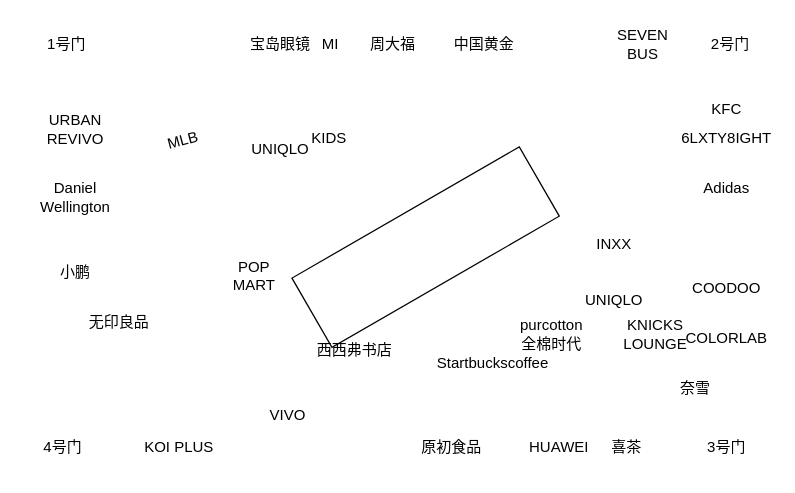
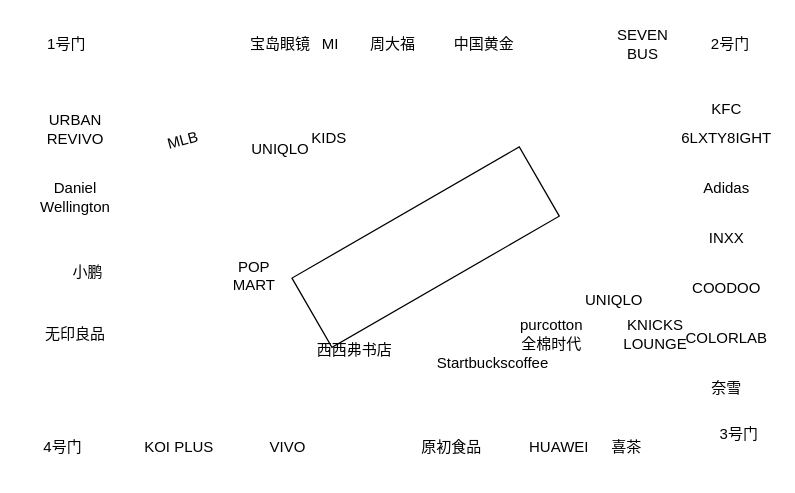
  <mxCell id="0" />
  <mxCell id="1" parent="0" />
  <mxCell id="2" value="1号门" style="text;html=1;strokeColor=none;fillColor=none;align=center;verticalAlign=middle;whiteSpace=wrap;rounded=0;" parent="1" vertex="1"><mxGeometry x="23" y="20" width="60" height="30" as="geometry" /></mxCell>
  <mxCell id="3" value="2号门" style="text;html=1;strokeColor=none;fillColor=none;align=center;verticalAlign=middle;whiteSpace=wrap;rounded=0;" parent="1" vertex="1"><mxGeometry x="554" y="20" width="60" height="30" as="geometry" /></mxCell>
  <mxCell id="4" value="4号门" style="text;html=1;strokeColor=none;fillColor=none;align=center;verticalAlign=middle;whiteSpace=wrap;rounded=0;" parent="1" vertex="1"><mxGeometry x="20" y="342" width="60" height="30" as="geometry" /></mxCell>
- <mxCell id="5" value="3号门" style="text;html=1;strokeColor=none;fillColor=none;align=center;verticalAlign=middle;whiteSpace=wrap;rounded=0;" parent="1" vertex="1"><mxGeometry x="551" y="342" width="60" height="30" as="geometry" /></mxCell>
+ <mxCell id="5" value="3号门" style="text;html=1;strokeColor=none;fillColor=none;align=center;verticalAlign=middle;whiteSpace=wrap;rounded=0;" parent="1" vertex="1"><mxGeometry x="561" y="332" width="60" height="30" as="geometry" /></mxCell>
  <mxCell id="6" value="URBAN REVIVO" style="text;html=1;strokeColor=none;fillColor=none;align=center;verticalAlign=middle;whiteSpace=wrap;rounded=0;" parent="1" vertex="1"><mxGeometry x="30" y="88" width="60" height="30" as="geometry" /></mxCell>
  <mxCell id="7" value="Daniel &lt;br&gt;Wellington" style="text;html=1;strokeColor=none;fillColor=none;align=center;verticalAlign=middle;whiteSpace=wrap;rounded=0;" parent="1" vertex="1"><mxGeometry x="30" y="142" width="60" height="30" as="geometry" /></mxCell>
- <mxCell id="8" value="小鹏" style="text;html=1;strokeColor=none;fillColor=none;align=center;verticalAlign=middle;whiteSpace=wrap;rounded=0;" parent="1" vertex="1"><mxGeometry x="30" y="202" width="60" height="30" as="geometry" /></mxCell>
- <mxCell id="9" value="无印良品" style="text;html=1;strokeColor=none;fillColor=none;align=center;verticalAlign=middle;whiteSpace=wrap;rounded=0;" parent="1" vertex="1"><mxGeometry x="65" y="242" width="60" height="30" as="geometry" /></mxCell>
+ <mxCell id="8" value="小鹏" style="text;html=1;strokeColor=none;fillColor=none;align=center;verticalAlign=middle;whiteSpace=wrap;rounded=0;" parent="1" vertex="1"><mxGeometry x="40" y="202" width="60" height="30" as="geometry" /></mxCell>
+ <mxCell id="9" value="无印良品" style="text;html=1;strokeColor=none;fillColor=none;align=center;verticalAlign=middle;whiteSpace=wrap;rounded=0;" parent="1" vertex="1"><mxGeometry x="30" y="252" width="60" height="30" as="geometry" /></mxCell>
  <mxCell id="10" value="KOI PLUS" style="text;html=1;strokeColor=none;fillColor=none;align=center;verticalAlign=middle;whiteSpace=wrap;rounded=0;" parent="1" vertex="1"><mxGeometry x="113" y="342" width="60" height="30" as="geometry" /></mxCell>
- <mxCell id="11" value="VIVO" style="text;html=1;strokeColor=none;fillColor=none;align=center;verticalAlign=middle;whiteSpace=wrap;rounded=0;" parent="1" vertex="1"><mxGeometry x="200" y="317" width="60" height="30" as="geometry" /></mxCell>
+ <mxCell id="11" value="VIVO" style="text;html=1;strokeColor=none;fillColor=none;align=center;verticalAlign=middle;whiteSpace=wrap;rounded=0;" parent="1" vertex="1"><mxGeometry x="200" y="342" width="60" height="30" as="geometry" /></mxCell>
  <mxCell id="12" value="原初食品" style="text;html=1;strokeColor=none;fillColor=none;align=center;verticalAlign=middle;whiteSpace=wrap;rounded=0;" parent="1" vertex="1"><mxGeometry x="331" y="342" width="60" height="30" as="geometry" /></mxCell>
  <mxCell id="13" value="HUAWEI" style="text;html=1;strokeColor=none;fillColor=none;align=center;verticalAlign=middle;whiteSpace=wrap;rounded=0;" parent="1" vertex="1"><mxGeometry x="417" y="342" width="60" height="30" as="geometry" /></mxCell>
  <mxCell id="14" value="喜茶" style="text;html=1;strokeColor=none;fillColor=none;align=center;verticalAlign=middle;whiteSpace=wrap;rounded=0;" parent="1" vertex="1"><mxGeometry x="471" y="342" width="60" height="30" as="geometry" /></mxCell>
- <mxCell id="15" value="奈雪" style="text;html=1;strokeColor=none;fillColor=none;align=center;verticalAlign=middle;whiteSpace=wrap;rounded=0;" parent="1" vertex="1"><mxGeometry x="526" y="295" width="60" height="30" as="geometry" /></mxCell>
+ <mxCell id="15" value="奈雪" style="text;html=1;strokeColor=none;fillColor=none;align=center;verticalAlign=middle;whiteSpace=wrap;rounded=0;" parent="1" vertex="1"><mxGeometry x="551" y="295" width="60" height="30" as="geometry" /></mxCell>
  <mxCell id="16" value="COLORLAB" style="text;html=1;strokeColor=none;fillColor=none;align=center;verticalAlign=middle;whiteSpace=wrap;rounded=0;" parent="1" vertex="1"><mxGeometry x="551" y="255" width="60" height="30" as="geometry" /></mxCell>
  <mxCell id="17" value="COODOO" style="text;html=1;strokeColor=none;fillColor=none;align=center;verticalAlign=middle;whiteSpace=wrap;rounded=0;" parent="1" vertex="1"><mxGeometry x="551" y="215" width="60" height="30" as="geometry" /></mxCell>
- <mxCell id="18" value="INXX" style="text;html=1;strokeColor=none;fillColor=none;align=center;verticalAlign=middle;whiteSpace=wrap;rounded=0;" parent="1" vertex="1"><mxGeometry x="461" y="180" width="60" height="30" as="geometry" /></mxCell>
+ <mxCell id="18" value="INXX" style="text;html=1;strokeColor=none;fillColor=none;align=center;verticalAlign=middle;whiteSpace=wrap;rounded=0;" parent="1" vertex="1"><mxGeometry x="551" y="175" width="60" height="30" as="geometry" /></mxCell>
  <mxCell id="19" value="Adidas" style="text;html=1;strokeColor=none;fillColor=none;align=center;verticalAlign=middle;whiteSpace=wrap;rounded=0;" parent="1" vertex="1"><mxGeometry x="551" y="135" width="60" height="30" as="geometry" /></mxCell>
  <mxCell id="20" value="6LXTY8IGHT" style="text;html=1;strokeColor=none;fillColor=none;align=center;verticalAlign=middle;whiteSpace=wrap;rounded=0;" parent="1" vertex="1"><mxGeometry x="551" y="95" width="60" height="30" as="geometry" /></mxCell>
  <mxCell id="21" value="KFC" style="text;html=1;strokeColor=none;fillColor=none;align=center;verticalAlign=middle;whiteSpace=wrap;rounded=0;" parent="1" vertex="1"><mxGeometry x="551" y="72" width="60" height="30" as="geometry" /></mxCell>
  <mxCell id="22" value="SEVEN BUS" style="text;html=1;strokeColor=none;fillColor=none;align=center;verticalAlign=middle;whiteSpace=wrap;rounded=0;" parent="1" vertex="1"><mxGeometry x="484" y="20" width="60" height="30" as="geometry" /></mxCell>
  <mxCell id="23" value="中国黄金" style="text;html=1;strokeColor=none;fillColor=none;align=center;verticalAlign=middle;whiteSpace=wrap;rounded=0;" parent="1" vertex="1"><mxGeometry x="357" y="20" width="60" height="30" as="geometry" /></mxCell>
  <mxCell id="24" value="周大福" style="text;html=1;strokeColor=none;fillColor=none;align=center;verticalAlign=middle;whiteSpace=wrap;rounded=0;" parent="1" vertex="1"><mxGeometry x="284" y="20" width="60" height="30" as="geometry" /></mxCell>
  <mxCell id="25" value="MI" style="text;html=1;strokeColor=none;fillColor=none;align=center;verticalAlign=middle;whiteSpace=wrap;rounded=0;" parent="1" vertex="1"><mxGeometry x="234" y="20" width="60" height="30" as="geometry" /></mxCell>
  <mxCell id="26" value="宝岛眼镜" style="text;html=1;strokeColor=none;fillColor=none;align=center;verticalAlign=middle;whiteSpace=wrap;rounded=0;" parent="1" vertex="1"><mxGeometry x="194" y="20" width="60" height="30" as="geometry" /></mxCell>
  <mxCell id="27" value="" style="rounded=0;whiteSpace=wrap;html=1;rotation=-30;" parent="1" vertex="1"><mxGeometry x="235" y="165" width="210" height="64" as="geometry" /></mxCell>
  <mxCell id="28" value="KIDS" style="text;html=1;strokeColor=none;fillColor=none;align=center;verticalAlign=middle;whiteSpace=wrap;rounded=0;" parent="1" vertex="1"><mxGeometry x="233" y="95" width="60" height="30" as="geometry" /></mxCell>
  <mxCell id="29" value="UNIQLO" style="text;html=1;strokeColor=none;fillColor=none;align=center;verticalAlign=middle;whiteSpace=wrap;rounded=0;" parent="1" vertex="1"><mxGeometry x="194" y="102" width="60" height="33" as="geometry" /></mxCell>
  <mxCell id="30" value="MLB" style="text;html=1;strokeColor=none;fillColor=none;align=center;verticalAlign=middle;whiteSpace=wrap;rounded=0;rotation=-15;" parent="1" vertex="1"><mxGeometry x="116" y="98.05" width="60" height="26.95" as="geometry" /></mxCell>
  <mxCell id="31" value="POP MART" style="text;html=1;strokeColor=none;fillColor=none;align=center;verticalAlign=middle;whiteSpace=wrap;rounded=0;" parent="1" vertex="1"><mxGeometry x="173" y="205" width="60" height="30" as="geometry" /></mxCell>
  <mxCell id="32" value="西西弗书店" style="text;html=1;strokeColor=none;fillColor=none;align=center;verticalAlign=middle;whiteSpace=wrap;rounded=0;" parent="1" vertex="1"><mxGeometry x="176" y="265" width="215" height="30" as="geometry" /></mxCell>
  <mxCell id="33" value="Startbuckscoffee" style="text;html=1;strokeColor=none;fillColor=none;align=center;verticalAlign=middle;whiteSpace=wrap;rounded=0;" parent="1" vertex="1"><mxGeometry x="364" y="275" width="60" height="30" as="geometry" /></mxCell>
  <mxCell id="34" value="purcotton 全棉时代" style="text;html=1;strokeColor=none;fillColor=none;align=center;verticalAlign=middle;whiteSpace=wrap;rounded=0;" parent="1" vertex="1"><mxGeometry x="411" y="252" width="60" height="30" as="geometry" /></mxCell>
  <mxCell id="35" value="UNIQLO" style="text;html=1;strokeColor=none;fillColor=none;align=center;verticalAlign=middle;whiteSpace=wrap;rounded=0;" parent="1" vertex="1"><mxGeometry x="461" y="225" width="60" height="30" as="geometry" /></mxCell>
  <mxCell id="36" value="KNICKS LOUNGE" style="text;html=1;strokeColor=none;fillColor=none;align=center;verticalAlign=middle;whiteSpace=wrap;rounded=0;" parent="1" vertex="1"><mxGeometry x="494" y="252" width="60" height="30" as="geometry" /></mxCell>
